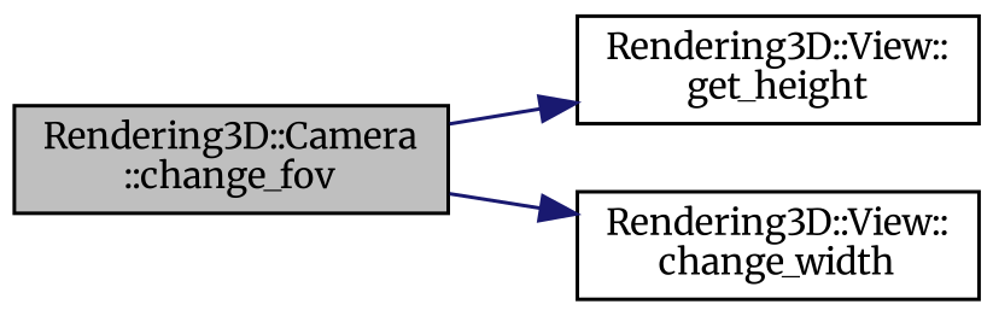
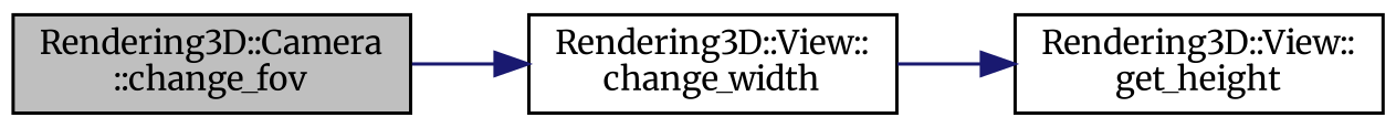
  digraph {
    fontname=Merriweather
    rankdir=LR
    node [color=black fillcolor=white fontname=Merriweather fontsize=10 shape=record style=filled]
    edge [color=midnightblue fontname=Merriweather fontsize=10 labelfontname=Helvetica labelfontsize=10 style=solid]
    n1 [fillcolor=grey75 fontcolor=black height=0.2 label="Rendering3D::Camera\l::change_fov" width=0.4]
    n2 [height=0.2 label="Rendering3D::View::\lget_height" width=0.4]
    n3 [height=0.2 label="Rendering3D::View::\lchange_width" width=0.4]
-   n1 -> n2
+   n3 -> n2
    n1 -> n3
  }
